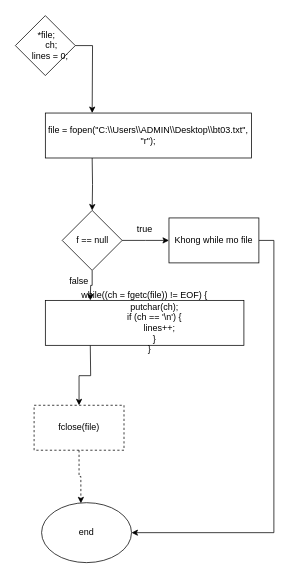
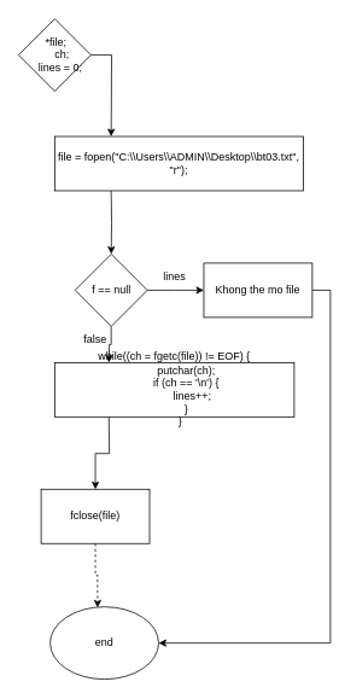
  <mxCell id="0" />
  <mxCell id="1" parent="0" />
  <mxCell id="2" value="" style="edgeStyle=orthogonalEdgeStyle;rounded=0;orthogonalLoop=1;jettySize=auto;html=1;" parent="1" source="3" edge="1"><mxGeometry relative="1" as="geometry"><mxPoint x="122.5" y="150" as="targetPoint" /></mxGeometry></mxCell>
  <mxCell id="3" value="&lt;div&gt;&amp;nbsp;*file;&lt;/div&gt;&lt;div&gt;&amp;nbsp; &amp;nbsp; &amp;nbsp;ch;&lt;/div&gt;&lt;div&gt;&amp;nbsp; &amp;nbsp; lines = 0;&lt;/div&gt;" style="rhombus;whiteSpace=wrap;html=1;" parent="1" vertex="1"><mxGeometry x="20" y="20" width="80" height="80" as="geometry" /></mxCell>
  <mxCell id="4" value="" style="edgeStyle=orthogonalEdgeStyle;rounded=0;orthogonalLoop=1;jettySize=auto;html=1;" parent="1" target="7" edge="1"><mxGeometry relative="1" as="geometry"><mxPoint x="122.5" y="210" as="sourcePoint" /></mxGeometry></mxCell>
  <mxCell id="5" value="" style="edgeStyle=orthogonalEdgeStyle;rounded=0;orthogonalLoop=1;jettySize=auto;html=1;" parent="1" source="7" edge="1"><mxGeometry relative="1" as="geometry"><mxPoint x="225" y="320" as="targetPoint" /></mxGeometry></mxCell>
  <mxCell id="6" value="" style="edgeStyle=orthogonalEdgeStyle;rounded=0;orthogonalLoop=1;jettySize=auto;html=1;" parent="1" source="7" edge="1"><mxGeometry relative="1" as="geometry"><mxPoint x="120" y="400" as="targetPoint" /></mxGeometry></mxCell>
  <mxCell id="7" value="f == null" style="rhombus;whiteSpace=wrap;html=1;rounded=0;" parent="1" vertex="1"><mxGeometry x="82.5" y="280" width="80" height="80" as="geometry" /></mxCell>
  <mxCell id="8" value="" style="edgeStyle=orthogonalEdgeStyle;rounded=0;orthogonalLoop=1;jettySize=auto;html=1;" parent="1" target="11" edge="1"><mxGeometry relative="1" as="geometry"><mxPoint x="120" y="460" as="sourcePoint" /></mxGeometry></mxCell>
- <mxCell id="9" value="true" style="text;html=1;strokeColor=none;fillColor=none;align=center;verticalAlign=middle;whiteSpace=wrap;rounded=0;" parent="1" vertex="1"><mxGeometry x="163" y="290" width="60" height="30" as="geometry" /></mxCell>
+ <mxCell id="9" value="lines" style="text;html=1;strokeColor=none;fillColor=none;align=center;verticalAlign=middle;whiteSpace=wrap;rounded=0;" parent="1" vertex="1"><mxGeometry x="163" y="290" width="60" height="30" as="geometry" /></mxCell>
  <mxCell id="10" value="false" style="text;html=1;strokeColor=none;fillColor=none;align=center;verticalAlign=middle;whiteSpace=wrap;rounded=0;" parent="1" vertex="1"><mxGeometry x="75" y="360" width="60" height="30" as="geometry" /></mxCell>
- <mxCell id="11" value="fclose(file)" style="whiteSpace=wrap;html=1;rounded=0;dashed=1;" parent="1" vertex="1"><mxGeometry x="45" y="540" width="120" height="60" as="geometry" /></mxCell>
+ <mxCell id="11" value="fclose(file)" style="whiteSpace=wrap;html=1;rounded=0;" parent="1" vertex="1"><mxGeometry x="45" y="540" width="120" height="60" as="geometry" /></mxCell>
  <mxCell id="12" value="file = fopen(&quot;C:\\Users\\ADMIN\\Desktop\\bt03.txt&quot;, &quot;r&quot;);" style="rounded=0;whiteSpace=wrap;html=1;" vertex="1" parent="1"><mxGeometry x="60" y="150" width="275" height="60" as="geometry" /></mxCell>
  <mxCell id="13" style="edgeStyle=orthogonalEdgeStyle;rounded=0;orthogonalLoop=1;jettySize=auto;html=1;exitX=1;exitY=0.5;exitDx=0;exitDy=0;entryX=1;entryY=0.5;entryDx=0;entryDy=0;" edge="1" parent="1" source="14" target="16"><mxGeometry relative="1" as="geometry" /></mxCell>
- <mxCell id="14" value="Khong while mo file" style="rounded=0;whiteSpace=wrap;html=1;" vertex="1" parent="1"><mxGeometry x="225" y="290" width="120" height="60" as="geometry" /></mxCell>
+ <mxCell id="14" value="Khong the mo file" style="rounded=0;whiteSpace=wrap;html=1;" vertex="1" parent="1"><mxGeometry x="225" y="290" width="120" height="60" as="geometry" /></mxCell>
  <mxCell id="15" value="&lt;div&gt;while((ch = fgetc(file)) != EOF) {&lt;/div&gt;&lt;div&gt;&amp;nbsp; &amp;nbsp; &amp;nbsp; &amp;nbsp; putchar(ch);&lt;/div&gt;&lt;div&gt;&amp;nbsp; &amp;nbsp; &amp;nbsp; &amp;nbsp; if (ch == '\n') {&lt;/div&gt;&lt;div&gt;&amp;nbsp; &amp;nbsp; &amp;nbsp; &amp;nbsp; &amp;nbsp; &amp;nbsp; lines++;&lt;/div&gt;&lt;div&gt;&amp;nbsp; &amp;nbsp; &amp;nbsp; &amp;nbsp; }&lt;/div&gt;&lt;div&gt;&amp;nbsp; &amp;nbsp; }&lt;/div&gt;" style="rounded=0;whiteSpace=wrap;html=1;" vertex="1" parent="1"><mxGeometry x="60" y="400" width="265" height="60" as="geometry" /></mxCell>
  <mxCell id="16" value="end" style="ellipse;whiteSpace=wrap;html=1;" vertex="1" parent="1"><mxGeometry x="55" y="670" width="120" height="80" as="geometry" /></mxCell>
  <mxCell id="17" style="edgeStyle=orthogonalEdgeStyle;rounded=0;orthogonalLoop=1;jettySize=auto;html=1;exitX=0.5;exitY=1;exitDx=0;exitDy=0;entryX=0.437;entryY=0.01;entryDx=0;entryDy=0;entryPerimeter=0;dashed=1;" edge="1" parent="1" source="11" target="16"><mxGeometry relative="1" as="geometry" /></mxCell>
